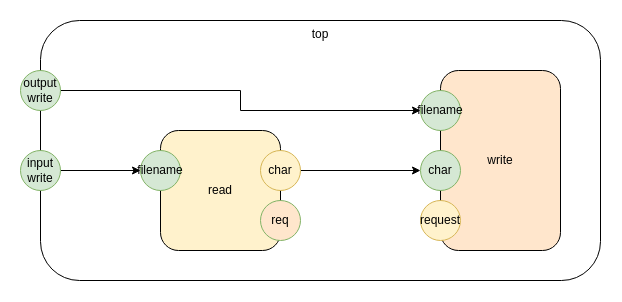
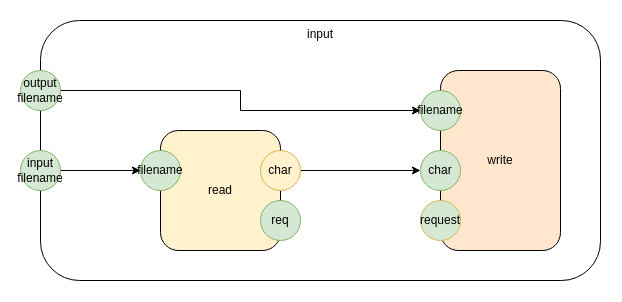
  <mxCell id="0" />
  <mxCell id="1" parent="0" />
- <mxCell id="2" value="top" style="rounded=1;whiteSpace=wrap;html=1;horizontal=1;verticalAlign=top;" parent="1" vertex="1"><mxGeometry x="40" y="20" width="560" height="260" as="geometry" /></mxCell>
+ <mxCell id="2" value="input" style="rounded=1;whiteSpace=wrap;html=1;horizontal=1;verticalAlign=top;" parent="1" vertex="1"><mxGeometry x="40" y="20" width="560" height="260" as="geometry" /></mxCell>
  <mxCell id="3" value="write" style="rounded=1;whiteSpace=wrap;html=1;fillColor=#ffe6cc;" parent="1" vertex="1"><mxGeometry x="440" y="70" width="120" height="180" as="geometry" /></mxCell>
  <mxCell id="4" value="read" style="rounded=1;whiteSpace=wrap;html=1;fillColor=#fff2cc;" parent="1" vertex="1"><mxGeometry x="160" y="130" width="120" height="120" as="geometry" /></mxCell>
  <mxCell id="5" value="filename" style="ellipse;whiteSpace=wrap;html=1;aspect=fixed;fillColor=#d5e8d4;strokeColor=#82b366;" parent="1" vertex="1"><mxGeometry x="420" y="90" width="40" height="40" as="geometry" /></mxCell>
  <mxCell id="6" style="edgeStyle=orthogonalEdgeStyle;rounded=0;orthogonalLoop=1;jettySize=auto;html=1;exitX=1;exitY=0.5;exitDx=0;exitDy=0;" parent="1" source="7" target="8" edge="1"><mxGeometry relative="1" as="geometry" /></mxCell>
  <mxCell id="7" value="char" style="ellipse;whiteSpace=wrap;html=1;aspect=fixed;fillColor=#fff2cc;strokeColor=#d6b656;" parent="1" vertex="1"><mxGeometry x="260" y="150" width="40" height="40" as="geometry" /></mxCell>
  <mxCell id="8" value="char" style="ellipse;whiteSpace=wrap;html=1;aspect=fixed;fillColor=#d5e8d4;strokeColor=#82b366;" parent="1" vertex="1"><mxGeometry x="420" y="150" width="40" height="40" as="geometry" /></mxCell>
  <mxCell id="9" value="filename" style="ellipse;whiteSpace=wrap;html=1;aspect=fixed;fillColor=#d5e8d4;strokeColor=#82b366;" parent="1" vertex="1"><mxGeometry x="140" y="150" width="40" height="40" as="geometry" /></mxCell>
  <mxCell id="10" style="edgeStyle=orthogonalEdgeStyle;rounded=0;orthogonalLoop=1;jettySize=auto;html=1;exitX=1;exitY=0.5;exitDx=0;exitDy=0;entryX=0;entryY=0.5;entryDx=0;entryDy=0;" parent="1" source="11" target="9" edge="1"><mxGeometry relative="1" as="geometry" /></mxCell>
- <mxCell id="11" value="input write" style="ellipse;whiteSpace=wrap;html=1;aspect=fixed;fillColor=#d5e8d4;strokeColor=#82b366;" parent="1" vertex="1"><mxGeometry x="20" y="150" width="40" height="40" as="geometry" /></mxCell>
+ <mxCell id="11" value="input filename" style="ellipse;whiteSpace=wrap;html=1;aspect=fixed;fillColor=#d5e8d4;strokeColor=#82b366;" parent="1" vertex="1"><mxGeometry x="20" y="150" width="40" height="40" as="geometry" /></mxCell>
  <mxCell id="12" style="edgeStyle=orthogonalEdgeStyle;rounded=0;orthogonalLoop=1;jettySize=auto;html=1;exitX=1;exitY=0.5;exitDx=0;exitDy=0;entryX=0;entryY=0.5;entryDx=0;entryDy=0;" parent="1" source="13" target="5" edge="1"><mxGeometry relative="1" as="geometry" /></mxCell>
- <mxCell id="13" value="output write" style="ellipse;whiteSpace=wrap;html=1;aspect=fixed;fillColor=#d5e8d4;strokeColor=#82b366;" parent="1" vertex="1"><mxGeometry x="20" y="70" width="40" height="40" as="geometry" /></mxCell>
- <mxCell id="14" value="request" style="ellipse;whiteSpace=wrap;html=1;aspect=fixed;fillColor=#fff2cc;strokeColor=#d6b656;" parent="1" vertex="1"><mxGeometry x="420" y="200" width="40" height="40" as="geometry" /></mxCell>
- <mxCell id="15" value="req" style="ellipse;whiteSpace=wrap;html=1;aspect=fixed;fillColor=#ffe6cc;strokeColor=#82b366;" parent="1" vertex="1"><mxGeometry x="260" y="200" width="40" height="40" as="geometry" /></mxCell>
+ <mxCell id="13" value="output filename" style="ellipse;whiteSpace=wrap;html=1;aspect=fixed;fillColor=#d5e8d4;strokeColor=#82b366;" parent="1" vertex="1"><mxGeometry x="20" y="70" width="40" height="40" as="geometry" /></mxCell>
+ <mxCell id="14" value="request" style="ellipse;whiteSpace=wrap;html=1;aspect=fixed;fillColor=#d5e8d4;strokeColor=#d6b656;" parent="1" vertex="1"><mxGeometry x="420" y="200" width="40" height="40" as="geometry" /></mxCell>
+ <mxCell id="15" value="req" style="ellipse;whiteSpace=wrap;html=1;aspect=fixed;fillColor=#d5e8d4;strokeColor=#82b366;" parent="1" vertex="1"><mxGeometry x="260" y="200" width="40" height="40" as="geometry" /></mxCell>
